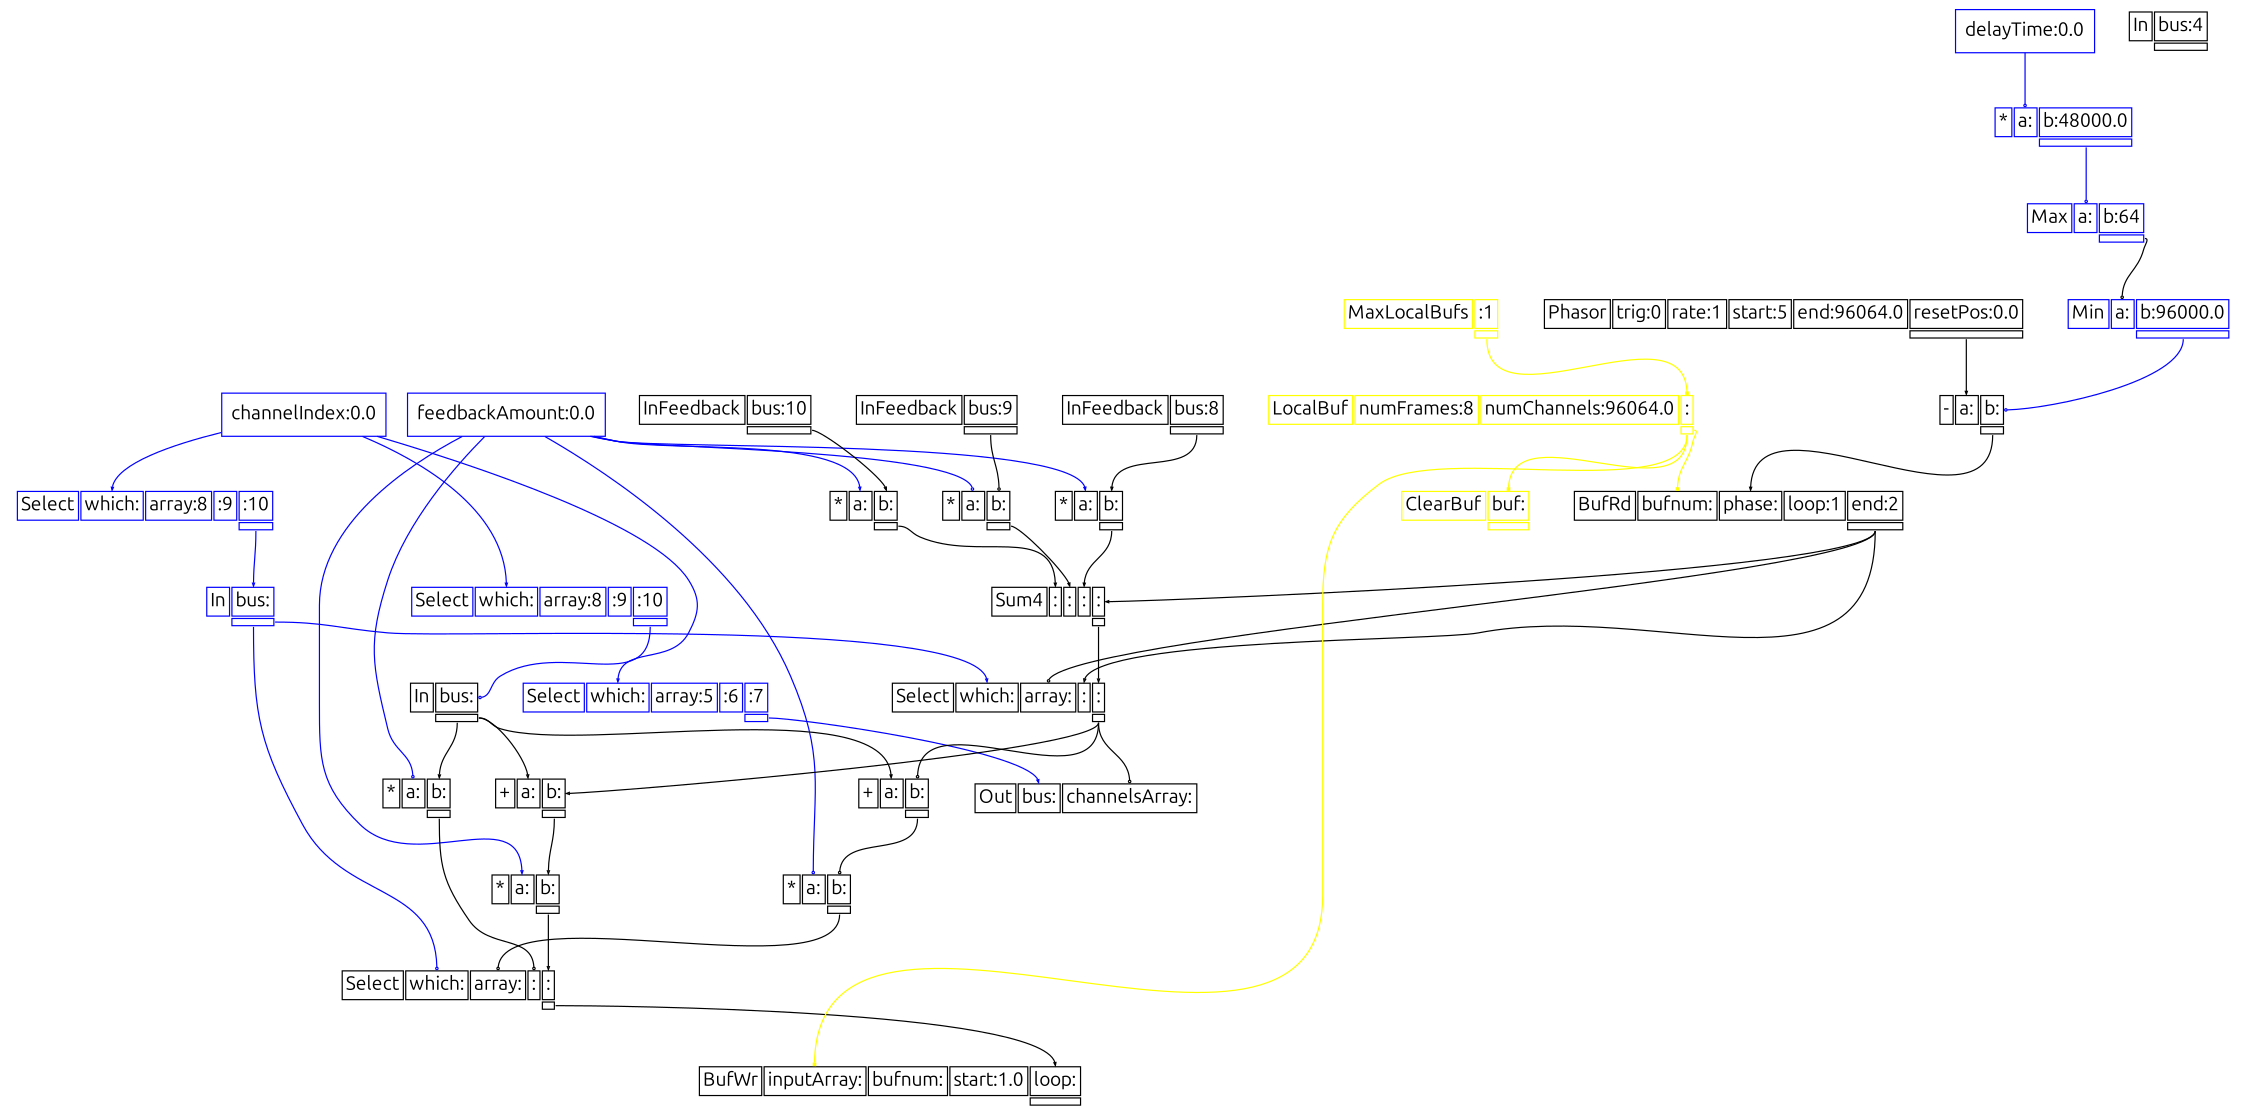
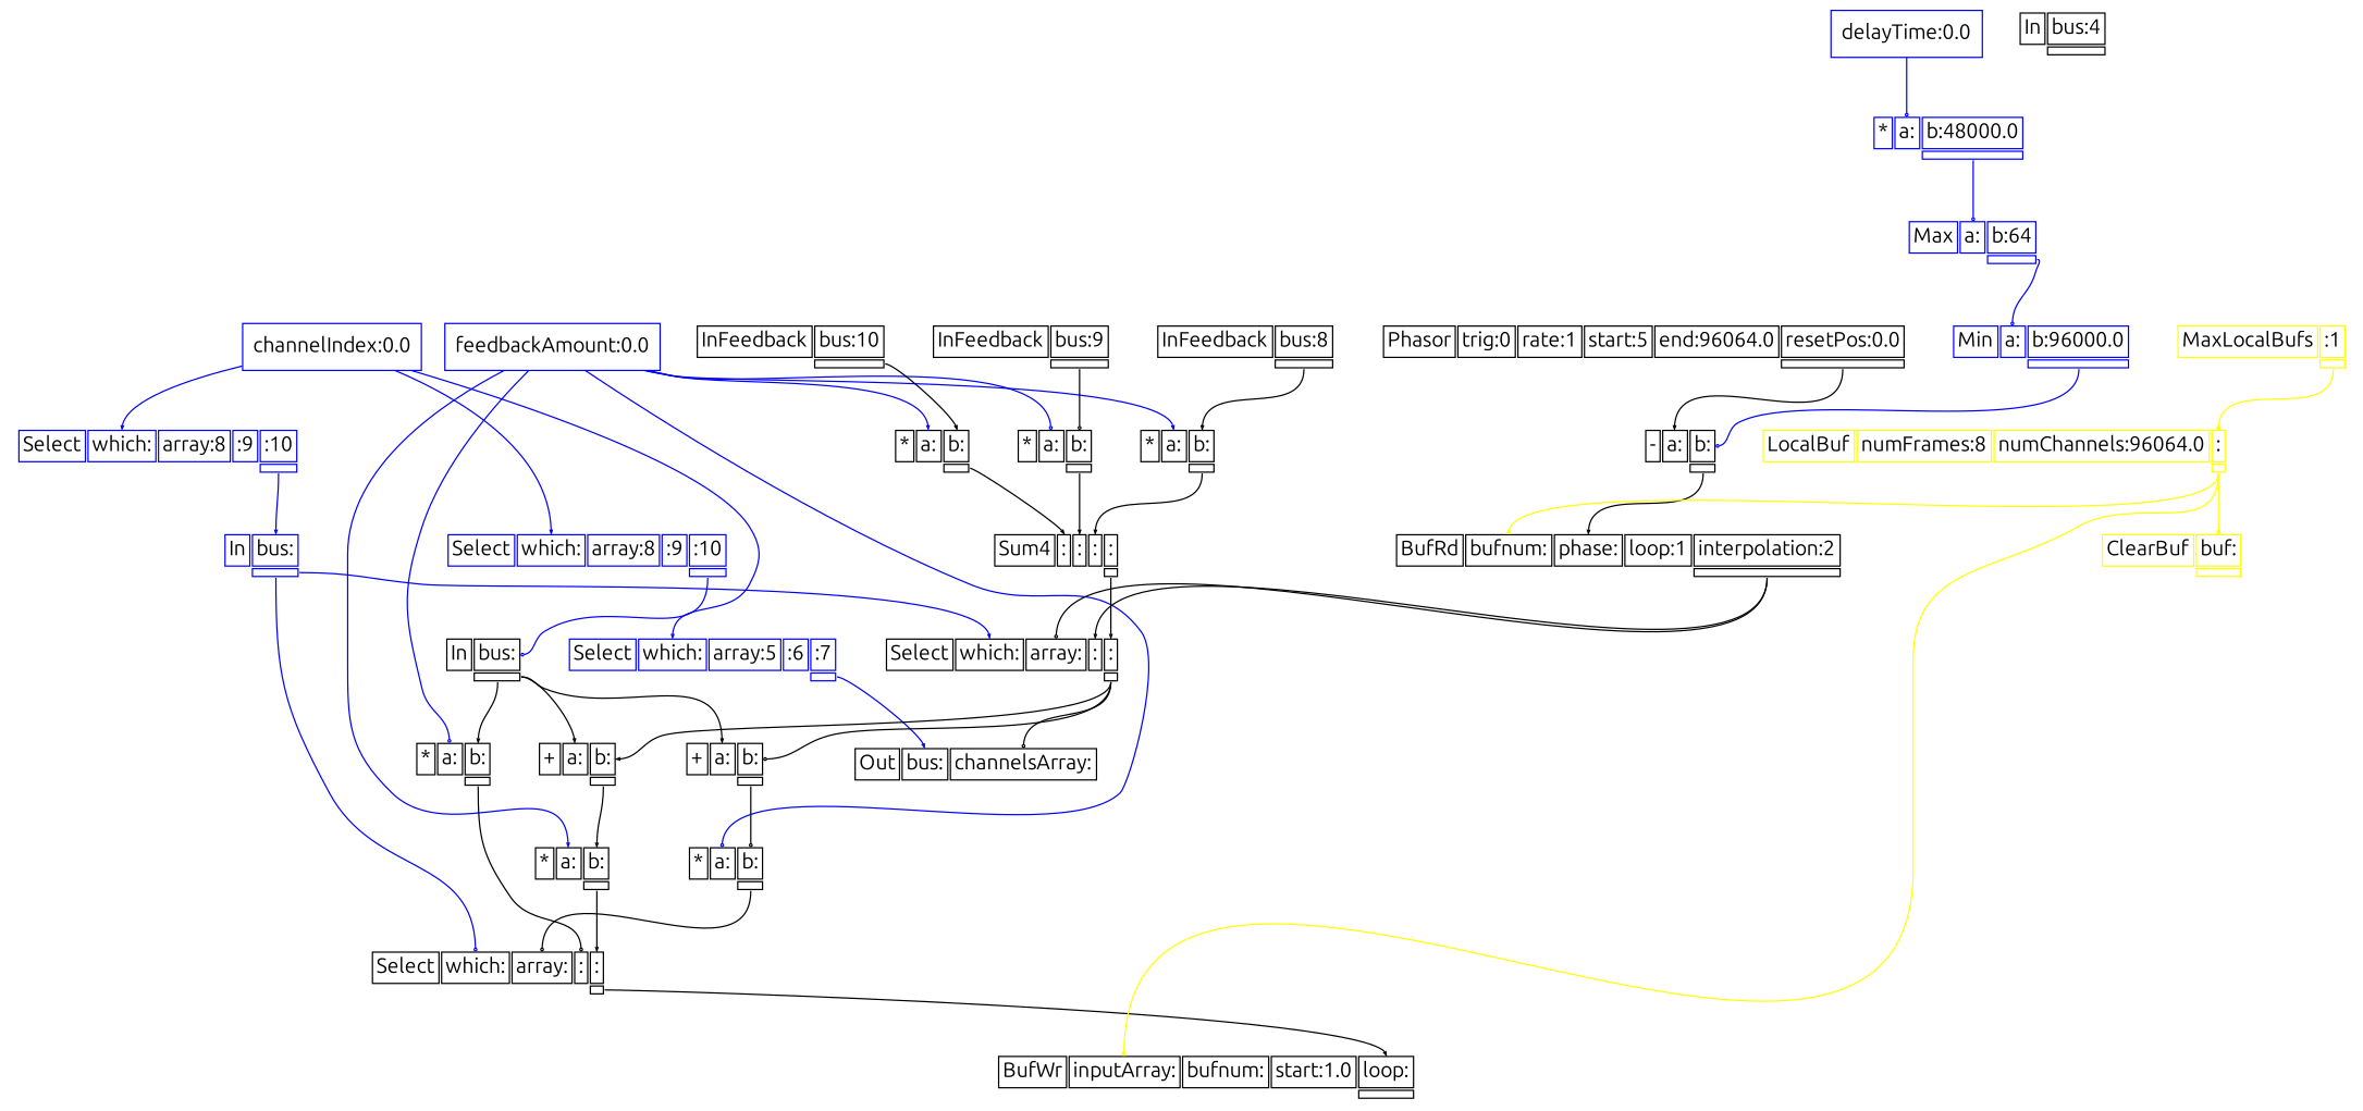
  digraph {
    fontname=Ubuntu
    splines=true
    node [color=black fontname=Ubuntu fontsize=16 shape=plaintext]
    edge [arrowhead=odot arrowsize=0.25 color=black fontname=Ubuntu headport=i_0 tailport=o_0]
    n1 [color=blue label="channelIndex:0.0" shape=rectangle]
    n2 [color=blue label=<<TABLE BORDER="0" CELLBORDER="1"><TR><TD>Select</TD><TD PORT="i_0">which:</TD><TD PORT="i_1">array:8</TD><TD PORT="i_2">:9</TD><TD PORT="i_3">:10</TD></TR><TR><TD BORDER="0"></TD><TD BORDER="0"></TD><TD BORDER="0"></TD><TD BORDER="0"></TD><TD PORT="o_0"></TD></TR></TABLE>>]
    n3 [color=blue label=<<TABLE BORDER="0" CELLBORDER="1"><TR><TD>Select</TD><TD PORT="i_0">which:</TD><TD PORT="i_1">array:8</TD><TD PORT="i_2">:9</TD><TD PORT="i_3">:10</TD></TR><TR><TD BORDER="0"></TD><TD BORDER="0"></TD><TD BORDER="0"></TD><TD BORDER="0"></TD><TD PORT="o_0"></TD></TR></TABLE>>]
    n4 [color=blue label=<<TABLE BORDER="0" CELLBORDER="1"><TR><TD>Select</TD><TD PORT="i_0">which:</TD><TD PORT="i_1">array:5</TD><TD PORT="i_2">:6</TD><TD PORT="i_3">:7</TD></TR><TR><TD BORDER="0"></TD><TD BORDER="0"></TD><TD BORDER="0"></TD><TD BORDER="0"></TD><TD PORT="o_0"></TD></TR></TABLE>>]
    n5 [label=<<TABLE BORDER="0" CELLBORDER="1"><TR><TD>In</TD><TD PORT="i_0">bus:</TD></TR><TR><TD BORDER="0"></TD><TD PORT="o_0"></TD></TR></TABLE>>]
    n6 [color=blue label=<<TABLE BORDER="0" CELLBORDER="1"><TR><TD>In</TD><TD PORT="i_0">bus:</TD></TR><TR><TD BORDER="0"></TD><TD PORT="o_0"></TD></TR></TABLE>>]
    n7 [label=<<TABLE BORDER="0" CELLBORDER="1"><TR><TD>Out</TD><TD PORT="i_0">bus:</TD><TD PORT="i_1">channelsArray:</TD></TR></TABLE>>]
    n8 [color=blue label="delayTime:0.0" shape=rectangle]
    n9 [color=blue label=<<TABLE BORDER="0" CELLBORDER="1"><TR><TD>*</TD><TD PORT="i_0">a:</TD><TD PORT="i_1">b:48000.0</TD></TR><TR><TD BORDER="0"></TD><TD BORDER="0"></TD><TD PORT="o_0"></TD></TR></TABLE>>]
    n10 [color=blue label=<<TABLE BORDER="0" CELLBORDER="1"><TR><TD>Max</TD><TD PORT="i_0">a:</TD><TD PORT="i_1">b:64</TD></TR><TR><TD BORDER="0"></TD><TD BORDER="0"></TD><TD PORT="o_0"></TD></TR></TABLE>>]
    n11 [color=blue label="feedbackAmount:0.0" shape=rectangle]
    n12 [label=<<TABLE BORDER="0" CELLBORDER="1"><TR><TD>*</TD><TD PORT="i_0">a:</TD><TD PORT="i_1">b:</TD></TR><TR><TD BORDER="0"></TD><TD BORDER="0"></TD><TD PORT="o_0"></TD></TR></TABLE>>]
    n13 [label=<<TABLE BORDER="0" CELLBORDER="1"><TR><TD>*</TD><TD PORT="i_0">a:</TD><TD PORT="i_1">b:</TD></TR><TR><TD BORDER="0"></TD><TD BORDER="0"></TD><TD PORT="o_0"></TD></TR></TABLE>>]
    n14 [label=<<TABLE BORDER="0" CELLBORDER="1"><TR><TD>*</TD><TD PORT="i_0">a:</TD><TD PORT="i_1">b:</TD></TR><TR><TD BORDER="0"></TD><TD BORDER="0"></TD><TD PORT="o_0"></TD></TR></TABLE>>]
    n15 [label=<<TABLE BORDER="0" CELLBORDER="1"><TR><TD>*</TD><TD PORT="i_0">a:</TD><TD PORT="i_1">b:</TD></TR><TR><TD BORDER="0"></TD><TD BORDER="0"></TD><TD PORT="o_0"></TD></TR></TABLE>>]
    n16 [label=<<TABLE BORDER="0" CELLBORDER="1"><TR><TD>*</TD><TD PORT="i_0">a:</TD><TD PORT="i_1">b:</TD></TR><TR><TD BORDER="0"></TD><TD BORDER="0"></TD><TD PORT="o_0"></TD></TR></TABLE>>]
    n17 [label=<<TABLE BORDER="0" CELLBORDER="1"><TR><TD>*</TD><TD PORT="i_0">a:</TD><TD PORT="i_1">b:</TD></TR><TR><TD BORDER="0"></TD><TD BORDER="0"></TD><TD PORT="o_0"></TD></TR></TABLE>>]
    n18 [label=<<TABLE BORDER="0" CELLBORDER="1"><TR><TD>Select</TD><TD PORT="i_0">which:</TD><TD PORT="i_1">array:</TD><TD PORT="i_2">:</TD><TD PORT="i_3">:</TD></TR><TR><TD BORDER="0"></TD><TD BORDER="0"></TD><TD BORDER="0"></TD><TD BORDER="0"></TD><TD PORT="o_0"></TD></TR></TABLE>>]
    n19 [label=<<TABLE BORDER="0" CELLBORDER="1"><TR><TD>Sum4</TD><TD PORT="i_0">:</TD><TD PORT="i_1">:</TD><TD PORT="i_2">:</TD><TD PORT="i_3">:</TD></TR><TR><TD BORDER="0"></TD><TD BORDER="0"></TD><TD BORDER="0"></TD><TD BORDER="0"></TD><TD PORT="o_0"></TD></TR></TABLE>>]
    n20 [label=<<TABLE BORDER="0" CELLBORDER="1"><TR><TD>In</TD><TD PORT="i_0">bus:4</TD></TR><TR><TD BORDER="0"></TD><TD PORT="o_0"></TD></TR></TABLE>>]
    n21 [label=<<TABLE BORDER="0" CELLBORDER="1"><TR><TD>Phasor</TD><TD PORT="i_0">trig:0</TD><TD PORT="i_1">rate:1</TD><TD PORT="i_2">start:5</TD><TD PORT="i_3">end:96064.0</TD><TD PORT="i_4">resetPos:0.0</TD></TR><TR><TD BORDER="0"></TD><TD BORDER="0"></TD><TD BORDER="0"></TD><TD BORDER="0"></TD><TD BORDER="0"></TD><TD PORT="o_0"></TD></TR></TABLE>>]
    n22 [label=<<TABLE BORDER="0" CELLBORDER="1"><TR><TD>-</TD><TD PORT="i_0">a:</TD><TD PORT="i_1">b:</TD></TR><TR><TD BORDER="0"></TD><TD BORDER="0"></TD><TD PORT="o_0"></TD></TR></TABLE>>]
-   n23 [label=<<TABLE BORDER="0" CELLBORDER="1"><TR><TD>BufRd</TD><TD PORT="i_0">bufnum:</TD><TD PORT="i_1">phase:</TD><TD PORT="i_2">loop:1</TD><TD PORT="i_3">end:2</TD></TR><TR><TD BORDER="0"></TD><TD BORDER="0"></TD><TD BORDER="0"></TD><TD BORDER="0"></TD><TD PORT="o_0"></TD></TR></TABLE>>]
+   n23 [label=<<TABLE BORDER="0" CELLBORDER="1"><TR><TD>BufRd</TD><TD PORT="i_0">bufnum:</TD><TD PORT="i_1">phase:</TD><TD PORT="i_2">loop:1</TD><TD PORT="i_3">interpolation:2</TD></TR><TR><TD BORDER="0"></TD><TD BORDER="0"></TD><TD BORDER="0"></TD><TD BORDER="0"></TD><TD PORT="o_0"></TD></TR></TABLE>>]
    n24 [label=<<TABLE BORDER="0" CELLBORDER="1"><TR><TD>BufWr</TD><TD PORT="i_0">inputArray:</TD><TD PORT="i_1">bufnum:</TD><TD PORT="i_2">start:1.0</TD><TD PORT="i_3">loop:</TD></TR><TR><TD BORDER="0"></TD><TD BORDER="0"></TD><TD BORDER="0"></TD><TD BORDER="0"></TD><TD PORT="o_0"></TD></TR></TABLE>>]
    n25 [color=yellow label=<<TABLE BORDER="0" CELLBORDER="1"><TR><TD>MaxLocalBufs</TD><TD PORT="i_0">:1</TD></TR><TR><TD BORDER="0"></TD><TD PORT="o_0"></TD></TR></TABLE>>]
    n26 [color=yellow label=<<TABLE BORDER="0" CELLBORDER="1"><TR><TD>LocalBuf</TD><TD PORT="i_0">numFrames:8</TD><TD PORT="i_1">numChannels:96064.0</TD><TD PORT="i_2">:</TD></TR><TR><TD BORDER="0"></TD><TD BORDER="0"></TD><TD BORDER="0"></TD><TD PORT="o_0"></TD></TR></TABLE>>]
    n27 [color=yellow label=<<TABLE BORDER="0" CELLBORDER="1"><TR><TD>ClearBuf</TD><TD PORT="i_0">buf:</TD></TR><TR><TD BORDER="0"></TD><TD PORT="o_0"></TD></TR></TABLE>>]
    n28 [label=<<TABLE BORDER="0" CELLBORDER="1"><TR><TD>Select</TD><TD PORT="i_0">which:</TD><TD PORT="i_1">array:</TD><TD PORT="i_2">:</TD><TD PORT="i_3">:</TD></TR><TR><TD BORDER="0"></TD><TD BORDER="0"></TD><TD BORDER="0"></TD><TD BORDER="0"></TD><TD PORT="o_0"></TD></TR></TABLE>>]
    n29 [color=blue label=<<TABLE BORDER="0" CELLBORDER="1"><TR><TD>Min</TD><TD PORT="i_0">a:</TD><TD PORT="i_1">b:96000.0</TD></TR><TR><TD BORDER="0"></TD><TD BORDER="0"></TD><TD PORT="o_0"></TD></TR></TABLE>>]
    n30 [label=<<TABLE BORDER="0" CELLBORDER="1"><TR><TD>+</TD><TD PORT="i_0">a:</TD><TD PORT="i_1">b:</TD></TR><TR><TD BORDER="0"></TD><TD BORDER="0"></TD><TD PORT="o_0"></TD></TR></TABLE>>]
    n31 [label=<<TABLE BORDER="0" CELLBORDER="1"><TR><TD>+</TD><TD PORT="i_0">a:</TD><TD PORT="i_1">b:</TD></TR><TR><TD BORDER="0"></TD><TD BORDER="0"></TD><TD PORT="o_0"></TD></TR></TABLE>>]
    n32 [label=<<TABLE BORDER="0" CELLBORDER="1"><TR><TD>InFeedback</TD><TD PORT="i_0">bus:8</TD></TR><TR><TD BORDER="0"></TD><TD PORT="o_0"></TD></TR></TABLE>>]
    n33 [label=<<TABLE BORDER="0" CELLBORDER="1"><TR><TD>InFeedback</TD><TD PORT="i_0">bus:9</TD></TR><TR><TD BORDER="0"></TD><TD PORT="o_0"></TD></TR></TABLE>>]
    n34 [label=<<TABLE BORDER="0" CELLBORDER="1"><TR><TD>InFeedback</TD><TD PORT="i_0">bus:10</TD></TR><TR><TD BORDER="0"></TD><TD PORT="o_0"></TD></TR></TABLE>>]
    n1 -> n2 [arrowhead=normal color=blue]
    n1 -> n3 [arrowhead=normal color=blue]
    n1 -> n4 [arrowhead=onormal color=blue]
    n2 -> n5 [color=blue]
    n3 -> n6 [arrowhead=onormal color=blue]
    n4 -> n7 [arrowhead=normal color=blue]
    n5 -> n12 [arrowhead=normal headport=i_1]
    n5 -> n30 [arrowhead=normal]
    n5 -> n31 [arrowhead=onormal]
    n6 -> n18 [color=blue]
    n6 -> n28 [arrowhead=onormal color=blue]
    n8 -> n9 [color=blue]
    n9 -> n10 [color=blue]
-   n10 -> n29
+   n10 -> n29 [color=blue]
    n11 -> n12 [color=blue]
    n11 -> n13 [arrowhead=normal color=blue]
    n11 -> n14 [color=blue]
    n11 -> n15 [arrowhead=onormal color=blue]
    n11 -> n16 [color=blue]
    n11 -> n17 [arrowhead=onormal color=blue]
    n12 -> n18 [headport=i_2]
    n13 -> n19 [arrowhead=normal headport=i_2]
    n14 -> n19 [arrowhead=normal headport=i_1]
    n15 -> n19 [arrowhead=normal]
    n16 -> n18 [headport=i_1]
    n17 -> n18 [arrowhead=onormal headport=i_3]
    n18 -> n24 [arrowhead=normal headport=i_3]
    n19 -> n28 [arrowhead=onormal headport=i_3]
    n21 -> n22 [arrowhead=normal]
    n22 -> n23 [arrowhead=normal headport=i_1]
-   n23 -> n19 [arrowhead=normal headport=i_3]
    n23 -> n28 [headport=i_1]
    n23 -> n28 [arrowhead=onormal headport=i_2]
    n25 -> n26 [arrowhead=box color=yellow headport=i_2]
    n26 -> n23 [arrowhead=box color=yellow]
    n26 -> n24 [arrowhead=box color=yellow]
    n26 -> n27 [arrowhead=box color=yellow]
    n28 -> n7 [headport=i_1]
    n28 -> n30 [headport=i_1]
    n28 -> n31 [arrowhead=onormal headport=i_1]
    n29 -> n22 [color=blue headport=i_1]
    n30 -> n16 [headport=i_1]
    n31 -> n17 [arrowhead=onormal headport=i_1]
    n32 -> n13 [arrowhead=onormal headport=i_1]
    n33 -> n14 [headport=i_1]
    n34 -> n15 [arrowhead=normal headport=i_1]
  }
